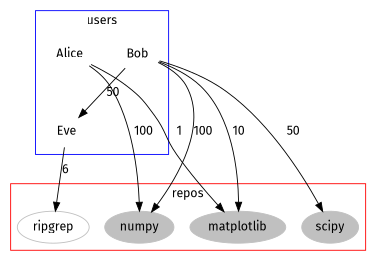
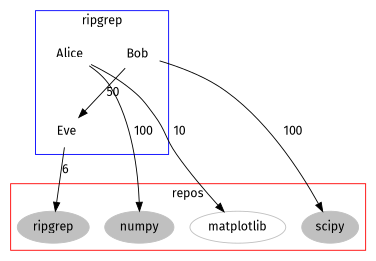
  digraph {
    fontname="Fira Sans"
    node [color=grey fontname="Fira Sans" style=filled]
    edge [fontname="Fira Sans"]
    Alice [color=white]
    Bob [color=white]
    Eve [color=white]
    numpy
-   ripgrep [fillcolor=white]
-   matplotlib
+   ripgrep
+   matplotlib [fillcolor=white]
    scipy
    subgraph cluster_1 {
      color=blue
-     label=users
+     label=ripgrep
      Alice
      Bob
      Eve
    }
    subgraph cluster_2 {
      color=red
      label=repos
      numpy
      ripgrep
      matplotlib
      scipy
    }
    Alice -> numpy [label=100]
-   Alice -> matplotlib [label=1]
+   Alice -> matplotlib [label=10]
    Bob -> Eve [label=50]
-   Bob -> numpy [label=100]
-   Bob -> matplotlib [label=10]
-   Bob -> scipy [label=50]
+   Bob -> scipy [label=100]
    Eve -> ripgrep [label=6]
  }
